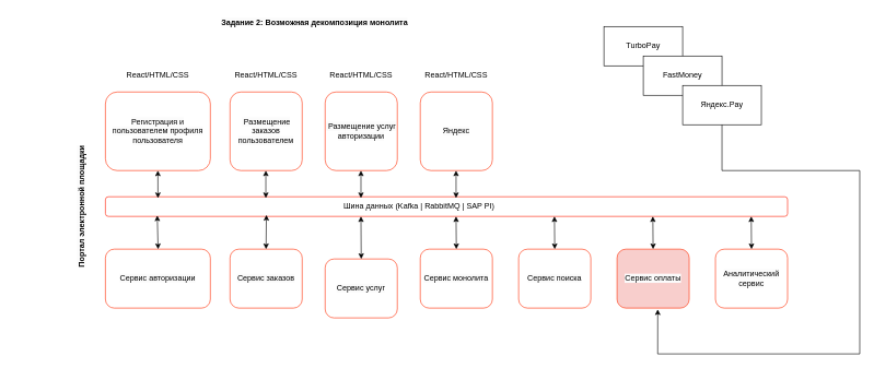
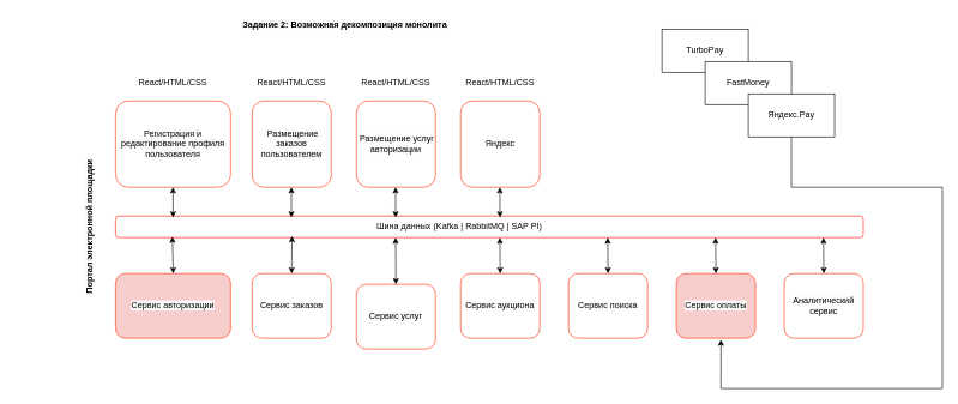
  <mxCell id="0" />
  <mxCell id="1" parent="0" />
- <mxCell id="2" value="&lt;span style=&quot;color: rgb(0, 0, 0); font-family: Helvetica; font-size: 12px; font-style: normal; font-variant-ligatures: normal; font-variant-caps: normal; font-weight: 400; letter-spacing: normal; orphans: 2; text-align: center; text-indent: 0px; text-transform: none; widows: 2; word-spacing: 0px; -webkit-text-stroke-width: 0px; white-space: normal; background-color: rgb(251, 251, 251); text-decoration-thickness: initial; text-decoration-style: initial; text-decoration-color: initial; display: inline !important; float: none;&quot;&gt;Сервис авторизации&lt;/span&gt;" style="rounded=1;whiteSpace=wrap;html=1;strokeColor=light-dark(#FF320A,#FFFFFF);" parent="1" vertex="1"><mxGeometry x="160" y="380" width="160" height="90" as="geometry" /></mxCell>
+ <mxCell id="2" value="&lt;span style=&quot;color: rgb(0, 0, 0); font-family: Helvetica; font-size: 12px; font-style: normal; font-variant-ligatures: normal; font-variant-caps: normal; font-weight: 400; letter-spacing: normal; orphans: 2; text-align: center; text-indent: 0px; text-transform: none; widows: 2; word-spacing: 0px; -webkit-text-stroke-width: 0px; white-space: normal; background-color: rgb(251, 251, 251); text-decoration-thickness: initial; text-decoration-style: initial; text-decoration-color: initial; display: inline !important; float: none;&quot;&gt;Сервис авторизации&lt;/span&gt;" style="rounded=1;whiteSpace=wrap;html=1;strokeColor=light-dark(#FF320A,#FFFFFF);fillColor=#f8cecc;" parent="1" vertex="1"><mxGeometry x="160" y="380" width="160" height="90" as="geometry" /></mxCell>
  <mxCell id="3" value="&lt;span style=&quot;color: rgb(0, 0, 0); font-family: Helvetica; font-size: 12px; font-style: normal; font-variant-ligatures: normal; font-variant-caps: normal; font-weight: 700; letter-spacing: normal; orphans: 2; text-align: center; text-indent: 0px; text-transform: none; widows: 2; word-spacing: 0px; -webkit-text-stroke-width: 0px; white-space: nowrap; background-color: rgb(251, 251, 251); text-decoration-thickness: initial; text-decoration-style: initial; text-decoration-color: initial; display: inline !important; float: none;&quot;&gt;Задание 2: Возможная декомпозиция монолита&lt;/span&gt;" style="text;whiteSpace=wrap;html=1;" parent="1" vertex="1"><mxGeometry x="335" y="20" width="310" height="40" as="geometry" /></mxCell>
  <mxCell id="4" value="&lt;span style=&quot;color: rgb(0, 0, 0); font-family: Helvetica; font-size: 12px; font-style: normal; font-variant-ligatures: normal; font-variant-caps: normal; font-weight: 700; letter-spacing: normal; orphans: 2; text-align: center; text-indent: 0px; text-transform: none; widows: 2; word-spacing: 0px; -webkit-text-stroke-width: 0px; white-space: nowrap; background-color: rgb(251, 251, 251); text-decoration-thickness: initial; text-decoration-style: initial; text-decoration-color: initial; display: inline !important; float: none;&quot;&gt;Портал электронной площадки&lt;/span&gt;" style="text;whiteSpace=wrap;html=1;rotation=270;" parent="1" vertex="1"><mxGeometry x="20" y="280" width="220" height="40" as="geometry" /></mxCell>
  <mxCell id="5" value="&lt;span style=&quot;color: rgb(0, 0, 0); font-family: Helvetica; font-size: 12px; font-style: normal; font-variant-ligatures: normal; font-variant-caps: normal; font-weight: 400; letter-spacing: normal; orphans: 2; text-align: center; text-indent: 0px; text-transform: none; widows: 2; word-spacing: 0px; -webkit-text-stroke-width: 0px; white-space: normal; background-color: rgb(251, 251, 251); text-decoration-thickness: initial; text-decoration-style: initial; text-decoration-color: initial; display: inline !important; float: none;&quot;&gt;Сервис заказов&lt;/span&gt;" style="rounded=1;whiteSpace=wrap;html=1;strokeColor=light-dark(#FF320A,#FFFFFF);" parent="1" vertex="1"><mxGeometry x="350" y="380" width="110" height="90" as="geometry" /></mxCell>
  <mxCell id="6" value="&lt;span style=&quot;color: rgb(0, 0, 0); font-family: Helvetica; font-size: 12px; font-style: normal; font-variant-ligatures: normal; font-variant-caps: normal; font-weight: 400; letter-spacing: normal; orphans: 2; text-align: center; text-indent: 0px; text-transform: none; widows: 2; word-spacing: 0px; -webkit-text-stroke-width: 0px; white-space: normal; background-color: rgb(251, 251, 251); text-decoration-thickness: initial; text-decoration-style: initial; text-decoration-color: initial; display: inline !important; float: none;&quot;&gt;Сервис услуг&lt;/span&gt;" style="rounded=1;whiteSpace=wrap;html=1;strokeColor=light-dark(#FF320A,#FFFFFF);" parent="1" vertex="1"><mxGeometry x="495" y="395" width="110" height="90" as="geometry" /></mxCell>
- <mxCell id="7" value="&lt;span style=&quot;color: rgb(0, 0, 0); font-family: Helvetica; font-size: 12px; font-style: normal; font-variant-ligatures: normal; font-variant-caps: normal; font-weight: 400; letter-spacing: normal; orphans: 2; text-align: center; text-indent: 0px; text-transform: none; widows: 2; word-spacing: 0px; -webkit-text-stroke-width: 0px; white-space: normal; background-color: rgb(251, 251, 251); text-decoration-thickness: initial; text-decoration-style: initial; text-decoration-color: initial; display: inline !important; float: none;&quot;&gt;Сервис монолита&lt;/span&gt;" style="rounded=1;whiteSpace=wrap;html=1;strokeColor=light-dark(#FF320A,#FFFFFF);" parent="1" vertex="1"><mxGeometry x="640" y="380" width="110" height="90" as="geometry" /></mxCell>
+ <mxCell id="7" value="&lt;span style=&quot;color: rgb(0, 0, 0); font-family: Helvetica; font-size: 12px; font-style: normal; font-variant-ligatures: normal; font-variant-caps: normal; font-weight: 400; letter-spacing: normal; orphans: 2; text-align: center; text-indent: 0px; text-transform: none; widows: 2; word-spacing: 0px; -webkit-text-stroke-width: 0px; white-space: normal; background-color: rgb(251, 251, 251); text-decoration-thickness: initial; text-decoration-style: initial; text-decoration-color: initial; display: inline !important; float: none;&quot;&gt;Сервис аукциона&lt;/span&gt;" style="rounded=1;whiteSpace=wrap;html=1;strokeColor=light-dark(#FF320A,#FFFFFF);" parent="1" vertex="1"><mxGeometry x="640" y="380" width="110" height="90" as="geometry" /></mxCell>
  <mxCell id="8" value="React/HTML/CSS" style="text;html=1;align=center;verticalAlign=middle;whiteSpace=wrap;rounded=0;" parent="1" vertex="1"><mxGeometry x="210" y="95" width="60" height="40" as="geometry" /></mxCell>
  <mxCell id="9" value="React/HTML/CSS" style="text;html=1;align=center;verticalAlign=middle;whiteSpace=wrap;rounded=0;" parent="1" vertex="1"><mxGeometry x="375" y="95" width="60" height="40" as="geometry" /></mxCell>
  <mxCell id="10" value="React/HTML/CSS" style="text;html=1;align=center;verticalAlign=middle;whiteSpace=wrap;rounded=0;" parent="1" vertex="1"><mxGeometry x="520" y="95" width="60" height="40" as="geometry" /></mxCell>
  <mxCell id="11" value="React/HTML/CSS" style="text;html=1;align=center;verticalAlign=middle;whiteSpace=wrap;rounded=0;" parent="1" vertex="1"><mxGeometry x="640" y="95" width="110" height="40" as="geometry" /></mxCell>
- <mxCell id="12" value="&lt;span style=&quot;color: rgb(0, 0, 0); font-family: Helvetica; font-size: 12px; font-style: normal; font-variant-ligatures: normal; font-variant-caps: normal; font-weight: 400; letter-spacing: normal; orphans: 2; text-align: center; text-indent: 0px; text-transform: none; widows: 2; word-spacing: 0px; -webkit-text-stroke-width: 0px; white-space: normal; background-color: rgb(251, 251, 251); text-decoration-thickness: initial; text-decoration-style: initial; text-decoration-color: initial; display: inline !important; float: none;&quot;&gt;Регистрация и пользователем профиля пользователя&lt;/span&gt;" style="rounded=1;whiteSpace=wrap;html=1;strokeColor=light-dark(#FF320A,#FFFFFF);" parent="1" vertex="1"><mxGeometry x="160" y="140" width="160" height="120" as="geometry" /></mxCell>
+ <mxCell id="12" value="&lt;span style=&quot;color: rgb(0, 0, 0); font-family: Helvetica; font-size: 12px; font-style: normal; font-variant-ligatures: normal; font-variant-caps: normal; font-weight: 400; letter-spacing: normal; orphans: 2; text-align: center; text-indent: 0px; text-transform: none; widows: 2; word-spacing: 0px; -webkit-text-stroke-width: 0px; white-space: normal; background-color: rgb(251, 251, 251); text-decoration-thickness: initial; text-decoration-style: initial; text-decoration-color: initial; display: inline !important; float: none;&quot;&gt;Регистрация и редактирование профиля пользователя&lt;/span&gt;" style="rounded=1;whiteSpace=wrap;html=1;strokeColor=light-dark(#FF320A,#FFFFFF);" parent="1" vertex="1"><mxGeometry x="160" y="140" width="160" height="120" as="geometry" /></mxCell>
  <mxCell id="13" value="&lt;span style=&quot;color: rgb(0, 0, 0); font-family: Helvetica; font-size: 12px; font-style: normal; font-variant-ligatures: normal; font-variant-caps: normal; font-weight: 400; letter-spacing: normal; orphans: 2; text-align: center; text-indent: 0px; text-transform: none; widows: 2; word-spacing: 0px; -webkit-text-stroke-width: 0px; white-space: normal; background-color: rgb(251, 251, 251); text-decoration-thickness: initial; text-decoration-style: initial; text-decoration-color: initial; display: inline !important; float: none;&quot;&gt;&amp;nbsp;Размещение заказов пользователем&lt;/span&gt;" style="rounded=1;whiteSpace=wrap;html=1;strokeColor=light-dark(#FF320A,#FFFFFF);" parent="1" vertex="1"><mxGeometry x="350" y="140" width="110" height="120" as="geometry" /></mxCell>
  <mxCell id="14" value="&lt;span style=&quot;color: rgb(0, 0, 0); font-family: Helvetica; font-size: 12px; font-style: normal; font-variant-ligatures: normal; font-variant-caps: normal; font-weight: 400; letter-spacing: normal; orphans: 2; text-align: center; text-indent: 0px; text-transform: none; widows: 2; word-spacing: 0px; -webkit-text-stroke-width: 0px; white-space: normal; background-color: rgb(251, 251, 251); text-decoration-thickness: initial; text-decoration-style: initial; text-decoration-color: initial; display: inline !important; float: none;&quot;&gt;&amp;nbsp;Размещение услуг авторизации&lt;/span&gt;" style="rounded=1;whiteSpace=wrap;html=1;strokeColor=light-dark(#FF320A,#FFFFFF);" parent="1" vertex="1"><mxGeometry x="495" y="140" width="110" height="120" as="geometry" /></mxCell>
  <mxCell id="15" value="&lt;span style=&quot;color: rgb(0, 0, 0); font-family: Helvetica; font-size: 12px; font-style: normal; font-variant-ligatures: normal; font-variant-caps: normal; font-weight: 400; letter-spacing: normal; orphans: 2; text-align: center; text-indent: 0px; text-transform: none; widows: 2; word-spacing: 0px; -webkit-text-stroke-width: 0px; white-space: normal; background-color: rgb(251, 251, 251); text-decoration-thickness: initial; text-decoration-style: initial; text-decoration-color: initial; display: inline !important; float: none;&quot;&gt;Яндекс&lt;/span&gt;" style="rounded=1;whiteSpace=wrap;html=1;strokeColor=light-dark(#FF320A,#FFFFFF);" parent="1" vertex="1"><mxGeometry x="640" y="140" width="110" height="120" as="geometry" /></mxCell>
  <mxCell id="16" value="&lt;span style=&quot;color: rgb(0, 0, 0); font-family: Helvetica; font-size: 12px; font-style: normal; font-variant-ligatures: normal; font-variant-caps: normal; font-weight: 400; letter-spacing: normal; orphans: 2; text-align: center; text-indent: 0px; text-transform: none; widows: 2; word-spacing: 0px; -webkit-text-stroke-width: 0px; white-space: normal; background-color: rgb(251, 251, 251); text-decoration-thickness: initial; text-decoration-style: initial; text-decoration-color: initial; display: inline !important; float: none;&quot;&gt;Сервис поиска&lt;/span&gt;" style="rounded=1;whiteSpace=wrap;html=1;strokeColor=light-dark(#FF320A,#FFFFFF);" parent="1" vertex="1"><mxGeometry x="790" y="380" width="110" height="90" as="geometry" /></mxCell>
  <mxCell id="17" value="&lt;span style=&quot;color: rgb(0, 0, 0); font-family: Helvetica; font-size: 12px; font-style: normal; font-variant-ligatures: normal; font-variant-caps: normal; font-weight: 400; letter-spacing: normal; orphans: 2; text-align: center; text-indent: 0px; text-transform: none; widows: 2; word-spacing: 0px; -webkit-text-stroke-width: 0px; white-space: normal; background-color: rgb(251, 251, 251); text-decoration-thickness: initial; text-decoration-style: initial; text-decoration-color: initial; display: inline !important; float: none;&quot;&gt;Сервис оплаты&lt;/span&gt;" style="rounded=1;whiteSpace=wrap;html=1;strokeColor=light-dark(#FF320A,#FFFFFF);fillColor=#f8cecc;" parent="1" vertex="1"><mxGeometry x="940" y="380" width="110" height="90" as="geometry" /></mxCell>
  <mxCell id="18" value="&lt;span style=&quot;color: rgb(0, 0, 0); font-family: Helvetica; font-size: 12px; font-style: normal; font-variant-ligatures: normal; font-variant-caps: normal; font-weight: 400; letter-spacing: normal; orphans: 2; text-align: center; text-indent: 0px; text-transform: none; widows: 2; word-spacing: 0px; -webkit-text-stroke-width: 0px; white-space: normal; background-color: rgb(251, 251, 251); text-decoration-thickness: initial; text-decoration-style: initial; text-decoration-color: initial; display: inline !important; float: none;&quot;&gt;Аналитический сервис&lt;/span&gt;" style="rounded=1;whiteSpace=wrap;html=1;strokeColor=light-dark(#FF320A,#FFFFFF);" parent="1" vertex="1"><mxGeometry x="1090" y="380" width="110" height="90" as="geometry" /></mxCell>
  <mxCell id="19" value="" style="rounded=1;whiteSpace=wrap;html=1;strokeColor=light-dark(#FF2007,#FFFFFF);" parent="1" vertex="1"><mxGeometry x="160" y="300" width="1040" height="30" as="geometry" /></mxCell>
  <mxCell id="20" value="Шина данных (Kafka | RabbitMQ | SAP PI)&amp;nbsp;" style="text;html=1;align=center;verticalAlign=middle;whiteSpace=wrap;rounded=0;" parent="1" vertex="1"><mxGeometry x="480" y="300" width="320" height="30" as="geometry" /></mxCell>
  <mxCell id="21" value="TurboPay" style="rounded=0;whiteSpace=wrap;html=1;" vertex="1" parent="1"><mxGeometry x="920" y="40" width="120" height="60" as="geometry" /></mxCell>
  <mxCell id="22" value="FastMoney" style="rounded=0;whiteSpace=wrap;html=1;" vertex="1" parent="1"><mxGeometry x="980" y="85" width="120" height="60" as="geometry" /></mxCell>
  <mxCell id="23" value="Яндекс.Pay" style="rounded=0;whiteSpace=wrap;html=1;" vertex="1" parent="1"><mxGeometry x="1040" y="130" width="120" height="60" as="geometry" /></mxCell>
  <mxCell id="24" value="" style="endArrow=none;startArrow=classic;html=1;rounded=0;entryX=0.5;entryY=1;entryDx=0;entryDy=0;exitX=0.564;exitY=1.022;exitDx=0;exitDy=0;exitPerimeter=0;" edge="1" parent="1" source="17" target="23"><mxGeometry width="50" height="50" relative="1" as="geometry"><mxPoint x="710" y="290" as="sourcePoint" /><mxPoint x="760" y="240" as="targetPoint" /><Array as="points"><mxPoint x="1002" y="540" /><mxPoint x="1310" y="540" /><mxPoint x="1310" y="260" /><mxPoint x="1100" y="260" /></Array></mxGeometry></mxCell>
  <mxCell id="25" value="" style="endArrow=classic;startArrow=classic;html=1;rounded=0;exitX=0.077;exitY=0.067;exitDx=0;exitDy=0;exitPerimeter=0;" edge="1" parent="1" source="19"><mxGeometry width="50" height="50" relative="1" as="geometry"><mxPoint x="190" y="310" as="sourcePoint" /><mxPoint x="240" y="260" as="targetPoint" /></mxGeometry></mxCell>
  <mxCell id="26" value="" style="endArrow=classic;startArrow=classic;html=1;rounded=0;exitX=0.077;exitY=0.067;exitDx=0;exitDy=0;exitPerimeter=0;" edge="1" parent="1"><mxGeometry width="50" height="50" relative="1" as="geometry"><mxPoint x="404.58" y="302" as="sourcePoint" /><mxPoint x="404.58" y="260" as="targetPoint" /></mxGeometry></mxCell>
  <mxCell id="27" value="" style="endArrow=classic;startArrow=classic;html=1;rounded=0;exitX=0.077;exitY=0.067;exitDx=0;exitDy=0;exitPerimeter=0;" edge="1" parent="1"><mxGeometry width="50" height="50" relative="1" as="geometry"><mxPoint x="549.58" y="302" as="sourcePoint" /><mxPoint x="549.58" y="260" as="targetPoint" /></mxGeometry></mxCell>
  <mxCell id="28" value="" style="endArrow=classic;startArrow=classic;html=1;rounded=0;exitX=0.077;exitY=0.067;exitDx=0;exitDy=0;exitPerimeter=0;" edge="1" parent="1"><mxGeometry width="50" height="50" relative="1" as="geometry"><mxPoint x="694.58" y="302" as="sourcePoint" /><mxPoint x="694.58" y="260" as="targetPoint" /></mxGeometry></mxCell>
  <mxCell id="29" value="" style="endArrow=classic;startArrow=classic;html=1;rounded=0;entryX=0.076;entryY=0.956;entryDx=0;entryDy=0;entryPerimeter=0;" edge="1" parent="1" target="19"><mxGeometry width="50" height="50" relative="1" as="geometry"><mxPoint x="240.32" y="380" as="sourcePoint" /><mxPoint x="240" y="333.66" as="targetPoint" /></mxGeometry></mxCell>
  <mxCell id="30" value="" style="endArrow=classic;startArrow=classic;html=1;rounded=0;entryX=0.236;entryY=0.928;entryDx=0;entryDy=0;entryPerimeter=0;" edge="1" parent="1" target="19"><mxGeometry width="50" height="50" relative="1" as="geometry"><mxPoint x="404.9" y="380" as="sourcePoint" /><mxPoint x="404.58" y="333.66" as="targetPoint" /></mxGeometry></mxCell>
  <mxCell id="31" value="" style="endArrow=classic;startArrow=classic;html=1;rounded=0;entryX=0.067;entryY=1.122;entryDx=0;entryDy=0;entryPerimeter=0;exitX=0.5;exitY=0;exitDx=0;exitDy=0;" edge="1" parent="1" source="6"><mxGeometry width="50" height="50" relative="1" as="geometry"><mxPoint x="549.9" y="376.34" as="sourcePoint" /><mxPoint x="549.58" y="330" as="targetPoint" /></mxGeometry></mxCell>
  <mxCell id="32" value="" style="endArrow=classic;startArrow=classic;html=1;rounded=0;entryX=0.067;entryY=1.122;entryDx=0;entryDy=0;entryPerimeter=0;exitX=0.5;exitY=0;exitDx=0;exitDy=0;" edge="1" parent="1"><mxGeometry width="50" height="50" relative="1" as="geometry"><mxPoint x="695" y="380" as="sourcePoint" /><mxPoint x="694.58" y="330" as="targetPoint" /></mxGeometry></mxCell>
  <mxCell id="33" value="" style="endArrow=classic;startArrow=classic;html=1;rounded=0;entryX=0.067;entryY=1.122;entryDx=0;entryDy=0;entryPerimeter=0;exitX=0.5;exitY=0;exitDx=0;exitDy=0;" edge="1" parent="1"><mxGeometry width="50" height="50" relative="1" as="geometry"><mxPoint x="845" y="380" as="sourcePoint" /><mxPoint x="844.58" y="330" as="targetPoint" /></mxGeometry></mxCell>
  <mxCell id="34" value="" style="endArrow=classic;startArrow=classic;html=1;rounded=0;entryX=0.067;entryY=1.122;entryDx=0;entryDy=0;entryPerimeter=0;exitX=0.5;exitY=0;exitDx=0;exitDy=0;" edge="1" parent="1"><mxGeometry width="50" height="50" relative="1" as="geometry"><mxPoint x="995" y="380" as="sourcePoint" /><mxPoint x="994.58" y="330" as="targetPoint" /></mxGeometry></mxCell>
  <mxCell id="35" value="" style="endArrow=classic;startArrow=classic;html=1;rounded=0;entryX=0.067;entryY=1.122;entryDx=0;entryDy=0;entryPerimeter=0;exitX=0.5;exitY=0;exitDx=0;exitDy=0;" edge="1" parent="1"><mxGeometry width="50" height="50" relative="1" as="geometry"><mxPoint x="1145" y="380" as="sourcePoint" /><mxPoint x="1144.58" y="330" as="targetPoint" /></mxGeometry></mxCell>
